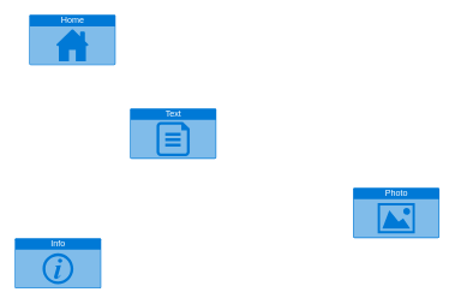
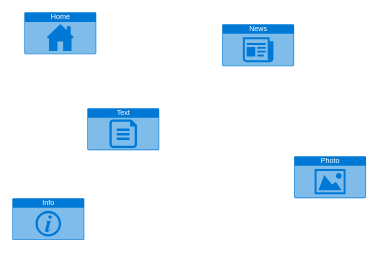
  <mxCell id="0" />
  <mxCell id="1" parent="0" />
- <mxCell id="2" value="Text" style="html=1;strokeColor=none;fillColor=#0079D6;labelPosition=center;verticalLabelPosition=middle;verticalAlign=top;align=center;fontSize=12;outlineConnect=0;spacingTop=-6;fontColor=#FFFFFF;shape=mxgraph.sitemap.text;" vertex="1" parent="1"><mxGeometry x="180" y="150" width="120" height="70" as="geometry" /></mxCell>
+ <mxCell id="2" value="Text" style="html=1;strokeColor=none;fillColor=#0079D6;labelPosition=center;verticalLabelPosition=middle;verticalAlign=top;align=center;fontSize=12;outlineConnect=0;spacingTop=-6;fontColor=#FFFFFF;shape=mxgraph.sitemap.text;" vertex="1" parent="1"><mxGeometry x="145" y="180" width="120" height="70" as="geometry" /></mxCell>
+ <mxCell id="3" value="News" style="html=1;strokeColor=none;fillColor=#0079D6;labelPosition=center;verticalLabelPosition=middle;verticalAlign=top;align=center;fontSize=12;outlineConnect=0;spacingTop=-6;fontColor=#FFFFFF;shape=mxgraph.sitemap.news;" vertex="1" parent="1"><mxGeometry x="370" y="40" width="120" height="70" as="geometry" /></mxCell>
  <mxCell id="4" value="Photo" style="html=1;strokeColor=none;fillColor=#0079D6;labelPosition=center;verticalLabelPosition=middle;verticalAlign=top;align=center;fontSize=12;outlineConnect=0;spacingTop=-6;fontColor=#FFFFFF;shape=mxgraph.sitemap.photo;" vertex="1" parent="1"><mxGeometry x="490" y="260" width="120" height="70" as="geometry" /></mxCell>
  <mxCell id="5" value="Home" style="html=1;strokeColor=none;fillColor=#0079D6;labelPosition=center;verticalLabelPosition=middle;verticalAlign=top;align=center;fontSize=12;outlineConnect=0;spacingTop=-6;fontColor=#FFFFFF;shape=mxgraph.sitemap.home;" vertex="1" parent="1"><mxGeometry x="40" y="20" width="120" height="70" as="geometry" /></mxCell>
  <mxCell id="6" value="Info" style="html=1;strokeColor=none;fillColor=#0079D6;labelPosition=center;verticalLabelPosition=middle;verticalAlign=top;align=center;fontSize=12;outlineConnect=0;spacingTop=-6;fontColor=#FFFFFF;shape=mxgraph.sitemap.info;" vertex="1" parent="1"><mxGeometry x="20" y="330" width="120" height="70" as="geometry" /></mxCell>
